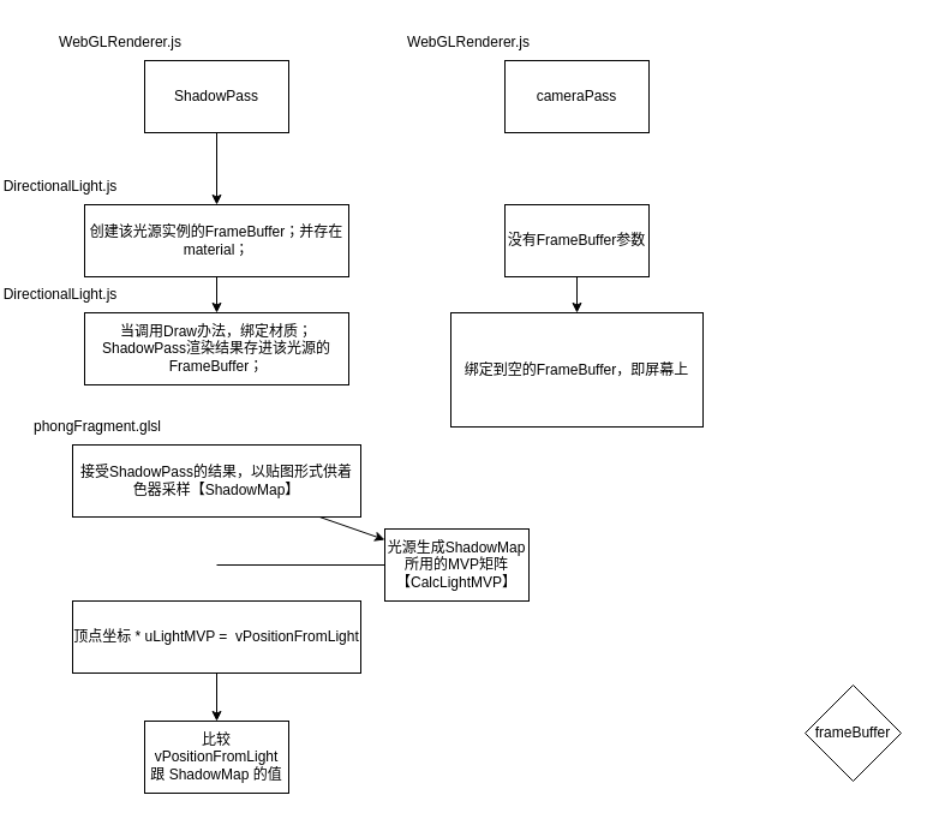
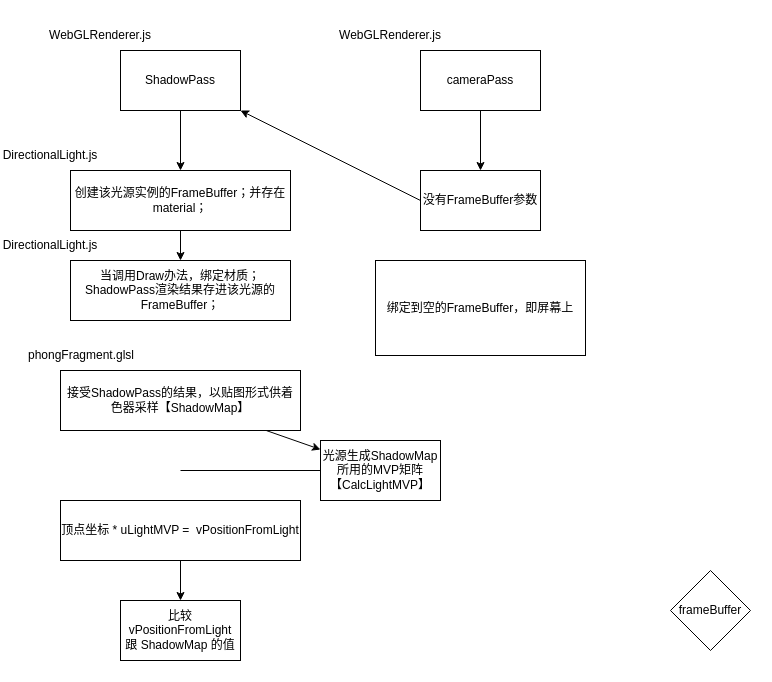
  <mxCell id="0" />
  <mxCell id="1" parent="0" />
  <mxCell id="2" value="" style="edgeStyle=none;html=1;" parent="1" source="3" target="9" edge="1"><mxGeometry relative="1" as="geometry" /></mxCell>
  <mxCell id="3" value="创建该光源实例的FrameBuffer；并存在material；&lt;br&gt;" style="rounded=0;whiteSpace=wrap;html=1;" parent="1" vertex="1"><mxGeometry x="70" y="170" width="220" height="60" as="geometry" /></mxCell>
  <mxCell id="4" value="ShadowPass" style="rounded=0;whiteSpace=wrap;html=1;" parent="1" vertex="1"><mxGeometry x="120" y="50" width="120" height="60" as="geometry" /></mxCell>
  <mxCell id="5" value="" style="endArrow=classic;html=1;exitX=0.5;exitY=1;exitDx=0;exitDy=0;entryX=0.5;entryY=0;entryDx=0;entryDy=0;" parent="1" source="4" target="3" edge="1"><mxGeometry width="50" height="50" relative="1" as="geometry"><mxPoint x="260" y="250" as="sourcePoint" /><mxPoint x="310" y="200" as="targetPoint" /></mxGeometry></mxCell>
  <mxCell id="6" value="DirectionalLight.js" style="text;html=1;strokeColor=none;fillColor=none;align=center;verticalAlign=middle;whiteSpace=wrap;rounded=0;" parent="1" vertex="1"><mxGeometry x="20" y="140" width="60" height="30" as="geometry" /></mxCell>
  <mxCell id="7" value="WebGLRenderer.js" style="text;html=1;strokeColor=none;fillColor=none;align=center;verticalAlign=middle;whiteSpace=wrap;rounded=0;" parent="1" vertex="1"><mxGeometry x="70" y="20" width="60" height="30" as="geometry" /></mxCell>
  <mxCell id="8" value="frameBuffer" style="rhombus;whiteSpace=wrap;html=1;" parent="1" vertex="1"><mxGeometry x="670" y="570" width="80" height="80" as="geometry" /></mxCell>
  <mxCell id="9" value="当调用Draw办法，绑定材质；&lt;br&gt;ShadowPass渲染结果存进该光源的FrameBuffer；" style="whiteSpace=wrap;html=1;rounded=0;" parent="1" vertex="1"><mxGeometry x="70" y="260" width="220" height="60" as="geometry" /></mxCell>
  <mxCell id="10" value="DirectionalLight.js" style="text;html=1;strokeColor=none;fillColor=none;align=center;verticalAlign=middle;whiteSpace=wrap;rounded=0;" parent="1" vertex="1"><mxGeometry x="20" y="230" width="60" height="30" as="geometry" /></mxCell>
+ <mxCell id="11" style="edgeStyle=none;html=1;exitX=0.5;exitY=1;exitDx=0;exitDy=0;entryX=0.5;entryY=0;entryDx=0;entryDy=0;" parent="1" source="12" target="15" edge="1"><mxGeometry relative="1" as="geometry" /></mxCell>
  <mxCell id="12" value="cameraPass" style="rounded=0;whiteSpace=wrap;html=1;" parent="1" vertex="1"><mxGeometry x="420" y="50" width="120" height="60" as="geometry" /></mxCell>
  <mxCell id="13" value="WebGLRenderer.js" style="text;html=1;strokeColor=none;fillColor=none;align=center;verticalAlign=middle;whiteSpace=wrap;rounded=0;" parent="1" vertex="1"><mxGeometry x="360" y="20" width="60" height="30" as="geometry" /></mxCell>
- <mxCell id="14" style="edgeStyle=none;html=1;exitX=0.5;exitY=1;exitDx=0;exitDy=0;entryX=0.5;entryY=0;entryDx=0;entryDy=0;" parent="1" source="15" target="16" edge="1"><mxGeometry relative="1" as="geometry" /></mxCell>
+ <mxCell id="14" style="edgeStyle=none;html=1;exitX=0.5;exitY=1;exitDx=0;exitDy=0;" parent="1" source="15" target="4" edge="1"><mxGeometry relative="1" as="geometry" /></mxCell>
  <mxCell id="15" value="没有FrameBuffer参数" style="rounded=0;whiteSpace=wrap;html=1;" parent="1" vertex="1"><mxGeometry x="420" y="170" width="120" height="60" as="geometry" /></mxCell>
  <mxCell id="16" value="绑定到空的FrameBuffer，即屏幕上" style="whiteSpace=wrap;html=1;rounded=0;" parent="1" vertex="1"><mxGeometry x="375" y="260" width="210" height="95" as="geometry" /></mxCell>
  <mxCell id="17" value="" style="edgeStyle=none;html=1;" edge="1" parent="1" source="18" target="20"><mxGeometry relative="1" as="geometry" /></mxCell>
  <mxCell id="18" value="接受ShadowPass的结果，以贴图形式供着色器采样【ShadowMap】" style="rounded=0;whiteSpace=wrap;html=1;" parent="1" vertex="1"><mxGeometry x="60" y="370" width="240" height="60" as="geometry" /></mxCell>
  <mxCell id="19" value="phongFragment.glsl" style="text;html=1;strokeColor=none;fillColor=none;align=center;verticalAlign=middle;whiteSpace=wrap;rounded=0;" parent="1" vertex="1"><mxGeometry x="51" y="340" width="60" height="30" as="geometry" /></mxCell>
  <mxCell id="20" value="光源生成ShadowMap所用的MVP矩阵【CalcLightMVP】" style="rounded=0;whiteSpace=wrap;html=1;" vertex="1" parent="1"><mxGeometry x="320" y="440" width="120" height="60" as="geometry" /></mxCell>
  <mxCell id="21" value="" style="edgeStyle=none;html=1;" edge="1" parent="1" source="22" target="23"><mxGeometry relative="1" as="geometry" /></mxCell>
  <mxCell id="22" value="顶点坐标 * uLightMVP =&amp;nbsp; vPositionFromLight" style="whiteSpace=wrap;html=1;rounded=0;" vertex="1" parent="1"><mxGeometry x="60" y="500" width="240" height="60" as="geometry" /></mxCell>
  <mxCell id="23" value="比较 vPositionFromLight 跟 ShadowMap 的值" style="whiteSpace=wrap;html=1;rounded=0;" vertex="1" parent="1"><mxGeometry x="120" y="600" width="120" height="60" as="geometry" /></mxCell>
  <mxCell id="24" value="" style="endArrow=none;html=1;entryX=0;entryY=0.5;entryDx=0;entryDy=0;" edge="1" parent="1" target="20"><mxGeometry width="50" height="50" relative="1" as="geometry"><mxPoint x="180" y="470" as="sourcePoint" /><mxPoint x="450" y="340" as="targetPoint" /></mxGeometry></mxCell>
